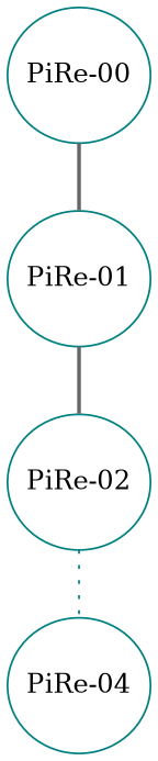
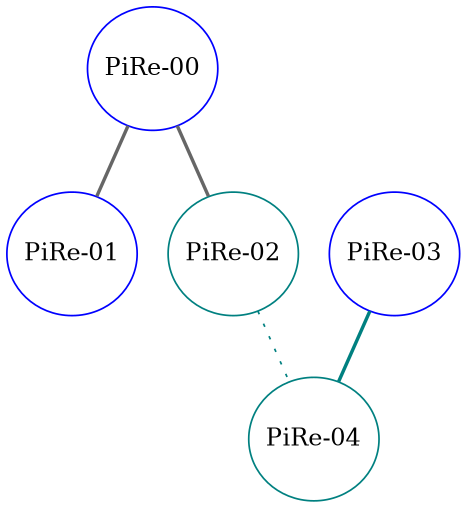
  digraph {
    node [color=teal]
    edge [arrowhead=both color=gray40 style=bold]
-   "PiRe-00" [height=1 width=1]
-   "PiRe-01" [height=1 width=1]
+   "PiRe-00" [color=blue height=1 width=1]
+   "PiRe-01" [color=blue height=1 width=1]
    "PiRe-02" [height=1 width=1]
    "PiRe-04" [height=1 width=1]
+   "PiRe-03" [color=blue height=1 width=1]
    "PiRe-00" -> "PiRe-01"
-   "PiRe-01" -> "PiRe-02"
+   "PiRe-00" -> "PiRe-02"
    "PiRe-02" -> "PiRe-04" [color=teal style=dotted]
+   "PiRe-03" -> "PiRe-04" [color=teal]
  }
